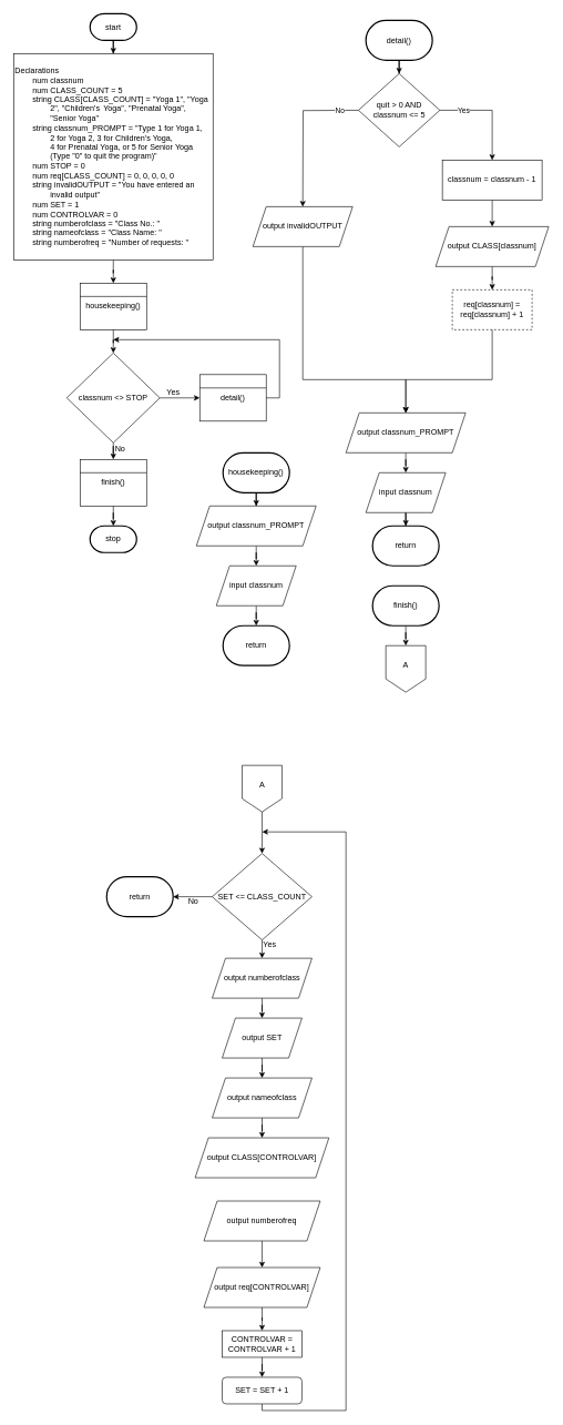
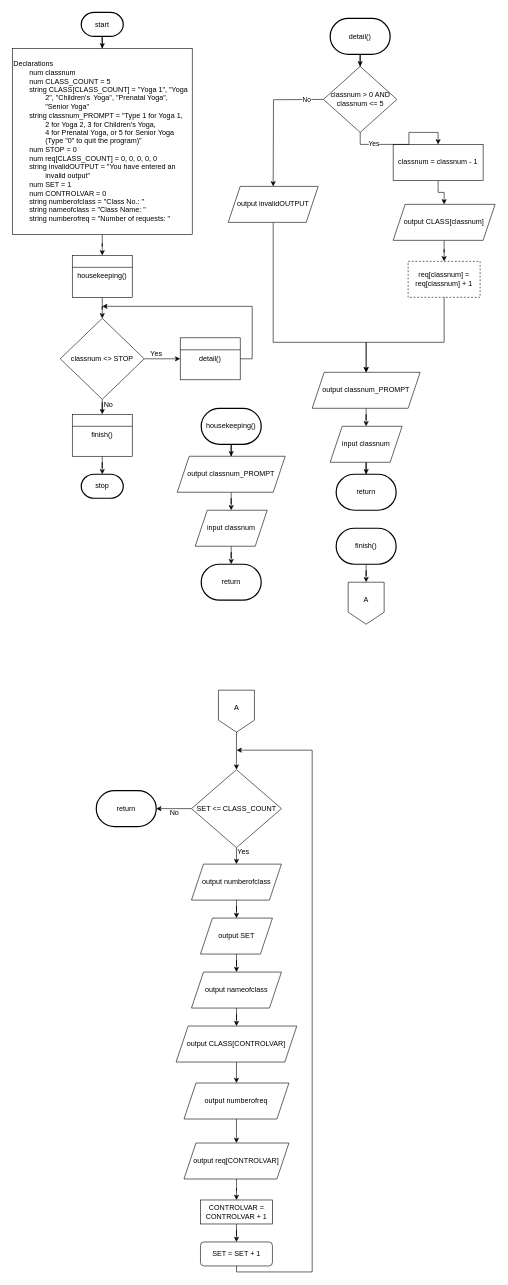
  <mxCell id="0" />
  <mxCell id="1" parent="0" />
  <mxCell id="2" style="edgeStyle=orthogonalEdgeStyle;rounded=0;orthogonalLoop=1;jettySize=auto;html=1;entryX=0.5;entryY=0;entryDx=0;entryDy=0;" edge="1" parent="1" source="3" target="5"><mxGeometry relative="1" as="geometry" /></mxCell>
  <mxCell id="3" value="start" style="strokeWidth=2;html=1;shape=mxgraph.flowchart.terminator;whiteSpace=wrap;" vertex="1" parent="1"><mxGeometry x="135" y="20" width="70" height="40" as="geometry" /></mxCell>
  <mxCell id="4" style="edgeStyle=orthogonalEdgeStyle;rounded=0;orthogonalLoop=1;jettySize=auto;html=1;entryX=0.5;entryY=0;entryDx=0;entryDy=0;" edge="1" parent="1" source="5" target="14"><mxGeometry relative="1" as="geometry" /></mxCell>
  <mxCell id="5" value="Declarations&lt;br&gt;&lt;span style=&quot;white-space: pre;&quot;&gt;&#09;&lt;/span&gt;num classnum&lt;br&gt;&lt;span style=&quot;white-space: pre;&quot;&gt;&#09;&lt;/span&gt;num CLASS_COUNT = 5&lt;br&gt;&lt;span style=&quot;white-space: pre;&quot;&gt;&#09;&lt;/span&gt;string CLASS[CLASS_COUNT] = &quot;Yoga 1&quot;, &quot;Yoga &lt;span style=&quot;white-space: pre;&quot;&gt;&#09;&lt;/span&gt;&lt;span style=&quot;white-space: pre;&quot;&gt;&#09;&lt;/span&gt;2&quot;, &quot;Children's &lt;span style=&quot;white-space: pre;&quot;&gt;&#09;&lt;/span&gt;Yoga&quot;, &quot;Prenatal Yoga&quot;, &lt;span style=&quot;white-space: pre;&quot;&gt;&#09;&lt;/span&gt;&lt;span style=&quot;white-space: pre;&quot;&gt;&#09;&lt;/span&gt;&quot;Senior Yoga&quot;&lt;br&gt;&lt;span style=&quot;white-space: pre;&quot;&gt;&#09;&lt;/span&gt;string classnum_PROMPT = &quot;Type 1 for Yoga 1, &lt;br&gt;&lt;span style=&quot;white-space: pre;&quot;&gt;&#09;&lt;/span&gt;&lt;span style=&quot;white-space: pre;&quot;&gt;&#09;&lt;/span&gt;2 for Yoga 2, 3 for Children's Yoga, &lt;br&gt;&lt;span style=&quot;white-space: pre;&quot;&gt;&#09;&lt;/span&gt;&lt;span style=&quot;white-space: pre;&quot;&gt;&#09;&lt;/span&gt;4 for Prenatal Yoga, or 5 for Senior Yoga &lt;span style=&quot;white-space: pre;&quot;&gt;&#09;&lt;/span&gt;&lt;span style=&quot;white-space: pre;&quot;&gt;&#09;&lt;/span&gt;(Type &quot;0&quot; to quit the program)&quot;&lt;br&gt;&lt;span style=&quot;white-space: pre;&quot;&gt;&#09;&lt;/span&gt;num STOP = 0&lt;br&gt;&lt;span style=&quot;white-space: pre;&quot;&gt;&#09;&lt;/span&gt;num req[CLASS_COUNT] = 0, 0, 0, 0, 0&lt;br&gt;&lt;span style=&quot;white-space: pre;&quot;&gt;&#09;&lt;/span&gt;string invalidOUTPUT = &quot;You have entered an &lt;span style=&quot;white-space: pre;&quot;&gt;&#09;&lt;/span&gt;&lt;span style=&quot;white-space: pre;&quot;&gt;&#09;&lt;/span&gt;invalid output&quot;&lt;br&gt;&lt;span style=&quot;white-space: pre;&quot;&gt;&#09;&lt;/span&gt;num SET = 1&lt;br&gt;&lt;span style=&quot;white-space: pre;&quot;&gt;&#09;&lt;/span&gt;num CONTROLVAR = 0&lt;br&gt;&lt;span style=&quot;white-space: pre;&quot;&gt;&#09;&lt;/span&gt;string numberofclass = &quot;Class No.: &quot;&lt;br&gt;&lt;span style=&quot;white-space: pre;&quot;&gt;&#09;&lt;/span&gt;string nameofclass = &quot;Class Name: &quot;&lt;br&gt;&lt;span style=&quot;white-space: pre;&quot;&gt;&#09;&lt;/span&gt;string numberofreq = &quot;Number of requests: &quot;" style="rounded=0;whiteSpace=wrap;html=1;align=left;" vertex="1" parent="1"><mxGeometry x="20" y="80" width="300" height="310" as="geometry" /></mxCell>
  <mxCell id="6" style="edgeStyle=orthogonalEdgeStyle;rounded=0;orthogonalLoop=1;jettySize=auto;html=1;entryX=0.5;entryY=0;entryDx=0;entryDy=0;entryPerimeter=0;" edge="1" parent="1" source="7" target="29"><mxGeometry relative="1" as="geometry" /></mxCell>
  <mxCell id="7" value="input classnum" style="shape=parallelogram;perimeter=parallelogramPerimeter;whiteSpace=wrap;html=1;fixedSize=1;" vertex="1" parent="1"><mxGeometry x="325" y="850" width="120" height="60" as="geometry" /></mxCell>
  <mxCell id="8" style="edgeStyle=orthogonalEdgeStyle;rounded=0;orthogonalLoop=1;jettySize=auto;html=1;entryX=0.5;entryY=0;entryDx=0;entryDy=0;" edge="1" parent="1" source="10" target="20"><mxGeometry relative="1" as="geometry" /></mxCell>
  <mxCell id="9" style="edgeStyle=orthogonalEdgeStyle;rounded=0;orthogonalLoop=1;jettySize=auto;html=1;entryX=0;entryY=0.5;entryDx=0;entryDy=0;" edge="1" parent="1" source="10" target="17"><mxGeometry relative="1" as="geometry" /></mxCell>
  <mxCell id="10" value="classnum &amp;lt;&amp;gt; STOP" style="rhombus;whiteSpace=wrap;html=1;" vertex="1" parent="1"><mxGeometry x="100" y="530" width="140" height="135" as="geometry" /></mxCell>
  <mxCell id="11" style="edgeStyle=orthogonalEdgeStyle;rounded=0;orthogonalLoop=1;jettySize=auto;html=1;entryX=0.5;entryY=0;entryDx=0;entryDy=0;" edge="1" parent="1" source="12" target="26"><mxGeometry relative="1" as="geometry" /></mxCell>
- <mxCell id="12" value="classnum = classnum - 1" style="rounded=0;whiteSpace=wrap;html=1;" vertex="1" parent="1"><mxGeometry x="665" y="240" width="150" height="60" as="geometry" /></mxCell>
+ <mxCell id="12" value="classnum = classnum - 1" style="rounded=0;whiteSpace=wrap;html=1;" vertex="1" parent="1"><mxGeometry x="655" y="240" width="150" height="60" as="geometry" /></mxCell>
  <mxCell id="13" value="" style="group" vertex="1" connectable="0" parent="1"><mxGeometry x="120" y="425" width="100" height="70" as="geometry" /></mxCell>
  <mxCell id="14" value="housekeeping()" style="rounded=0;whiteSpace=wrap;html=1;" vertex="1" parent="13"><mxGeometry width="100" height="70" as="geometry" /></mxCell>
  <mxCell id="15" value="" style="endArrow=none;html=1;rounded=0;" edge="1" parent="13"><mxGeometry width="50" height="50" relative="1" as="geometry"><mxPoint y="20" as="sourcePoint" /><mxPoint x="100" y="20" as="targetPoint" /></mxGeometry></mxCell>
  <mxCell id="16" value="" style="group" vertex="1" connectable="0" parent="1"><mxGeometry x="300" y="562.5" width="100" height="70" as="geometry" /></mxCell>
  <mxCell id="17" value="detail()" style="rounded=0;whiteSpace=wrap;html=1;" vertex="1" parent="16"><mxGeometry width="100" height="70" as="geometry" /></mxCell>
  <mxCell id="18" value="" style="endArrow=none;html=1;rounded=0;" edge="1" parent="16"><mxGeometry width="50" height="50" relative="1" as="geometry"><mxPoint y="20" as="sourcePoint" /><mxPoint x="100" y="20" as="targetPoint" /></mxGeometry></mxCell>
  <mxCell id="19" value="" style="group" vertex="1" connectable="0" parent="1"><mxGeometry x="120" y="690" width="100" height="70" as="geometry" /></mxCell>
  <mxCell id="20" value="finish()" style="rounded=0;whiteSpace=wrap;html=1;" vertex="1" parent="19"><mxGeometry width="100" height="70" as="geometry" /></mxCell>
  <mxCell id="21" value="" style="endArrow=none;html=1;rounded=0;" edge="1" parent="19"><mxGeometry width="50" height="50" relative="1" as="geometry"><mxPoint y="20" as="sourcePoint" /><mxPoint x="100" y="20" as="targetPoint" /></mxGeometry></mxCell>
  <mxCell id="22" style="edgeStyle=orthogonalEdgeStyle;rounded=0;orthogonalLoop=1;jettySize=auto;html=1;entryX=0.5;entryY=0;entryDx=0;entryDy=0;" edge="1" parent="1"><mxGeometry relative="1" as="geometry"><mxPoint x="385.059" y="790" as="sourcePoint" /><mxPoint x="385" y="810" as="targetPoint" /></mxGeometry></mxCell>
  <mxCell id="23" style="edgeStyle=orthogonalEdgeStyle;rounded=0;orthogonalLoop=1;jettySize=auto;html=1;" edge="1" parent="1" source="24" target="28"><mxGeometry relative="1" as="geometry" /></mxCell>
  <mxCell id="24" value="housekeeping()" style="strokeWidth=2;html=1;shape=mxgraph.flowchart.terminator;whiteSpace=wrap;" vertex="1" parent="1"><mxGeometry x="335" y="680" width="100" height="60" as="geometry" /></mxCell>
  <mxCell id="25" style="edgeStyle=orthogonalEdgeStyle;rounded=0;orthogonalLoop=1;jettySize=auto;html=1;entryX=0.5;entryY=0;entryDx=0;entryDy=0;" edge="1" parent="1" source="26" target="36"><mxGeometry relative="1" as="geometry" /></mxCell>
  <mxCell id="26" value="output CLASS[classnum]" style="shape=parallelogram;perimeter=parallelogramPerimeter;whiteSpace=wrap;html=1;fixedSize=1;" vertex="1" parent="1"><mxGeometry x="655" y="340" width="170" height="60" as="geometry" /></mxCell>
  <mxCell id="27" style="edgeStyle=orthogonalEdgeStyle;rounded=0;orthogonalLoop=1;jettySize=auto;html=1;entryX=0.5;entryY=0;entryDx=0;entryDy=0;" edge="1" parent="1" source="28" target="7"><mxGeometry relative="1" as="geometry" /></mxCell>
  <mxCell id="28" value="output classnum_PROMPT" style="shape=parallelogram;perimeter=parallelogramPerimeter;whiteSpace=wrap;html=1;fixedSize=1;" vertex="1" parent="1"><mxGeometry x="295" y="760" width="180" height="60" as="geometry" /></mxCell>
  <mxCell id="29" value="return" style="strokeWidth=2;html=1;shape=mxgraph.flowchart.terminator;whiteSpace=wrap;" vertex="1" parent="1"><mxGeometry x="335" y="940" width="100" height="60" as="geometry" /></mxCell>
  <mxCell id="30" style="edgeStyle=orthogonalEdgeStyle;rounded=0;orthogonalLoop=1;jettySize=auto;html=1;entryX=0.5;entryY=0;entryDx=0;entryDy=0;" edge="1" parent="1" source="31" target="41"><mxGeometry relative="1" as="geometry" /></mxCell>
  <mxCell id="31" value="detail()" style="strokeWidth=2;html=1;shape=mxgraph.flowchart.terminator;whiteSpace=wrap;" vertex="1" parent="1"><mxGeometry x="550" y="30" width="100" height="60" as="geometry" /></mxCell>
  <mxCell id="32" style="edgeStyle=orthogonalEdgeStyle;rounded=0;orthogonalLoop=1;jettySize=auto;html=1;entryX=0.5;entryY=0;entryDx=0;entryDy=0;entryPerimeter=0;" edge="1" parent="1" source="33" target="44"><mxGeometry relative="1" as="geometry" /></mxCell>
  <mxCell id="33" value="input classnum" style="shape=parallelogram;perimeter=parallelogramPerimeter;whiteSpace=wrap;html=1;fixedSize=1;" vertex="1" parent="1"><mxGeometry x="550" y="710" width="120" height="60" as="geometry" /></mxCell>
  <mxCell id="34" style="edgeStyle=orthogonalEdgeStyle;rounded=0;orthogonalLoop=1;jettySize=auto;html=1;entryX=0.5;entryY=0;entryDx=0;entryDy=0;" edge="1" parent="1" source="35" target="33"><mxGeometry relative="1" as="geometry" /></mxCell>
  <mxCell id="35" value="output classnum_PROMPT" style="shape=parallelogram;perimeter=parallelogramPerimeter;whiteSpace=wrap;html=1;fixedSize=1;" vertex="1" parent="1"><mxGeometry x="520" y="620" width="180" height="60" as="geometry" /></mxCell>
  <mxCell id="36" value="req[classnum] = req[classnum] + 1" style="rounded=0;whiteSpace=wrap;html=1;dashed=1;" vertex="1" parent="1"><mxGeometry x="680" y="435" width="120" height="60" as="geometry" /></mxCell>
  <mxCell id="37" style="edgeStyle=orthogonalEdgeStyle;rounded=0;orthogonalLoop=1;jettySize=auto;html=1;entryX=0.5;entryY=0;entryDx=0;entryDy=0;" edge="1" parent="1"><mxGeometry relative="1" as="geometry"><mxPoint x="538.753" y="165.011" as="sourcePoint" /><mxPoint x="454.99" y="310" as="targetPoint" /></mxGeometry></mxCell>
  <mxCell id="38" value="No" style="edgeLabel;html=1;align=center;verticalAlign=middle;resizable=0;points=[];" vertex="1" connectable="0" parent="37"><mxGeometry x="-0.774" relative="1" as="geometry"><mxPoint x="-2" y="-1" as="offset" /></mxGeometry></mxCell>
  <mxCell id="39" style="edgeStyle=orthogonalEdgeStyle;rounded=0;orthogonalLoop=1;jettySize=auto;html=1;entryX=0.5;entryY=0;entryDx=0;entryDy=0;" edge="1" parent="1" source="41" target="12"><mxGeometry relative="1" as="geometry"><mxPoint x="750" y="165" as="targetPoint" /></mxGeometry></mxCell>
  <mxCell id="40" value="Yes" style="edgeLabel;html=1;align=center;verticalAlign=middle;resizable=0;points=[];" vertex="1" connectable="0" parent="39"><mxGeometry x="-0.599" y="1" relative="1" as="geometry"><mxPoint x="4" as="offset" /></mxGeometry></mxCell>
- <mxCell id="41" value="quit &amp;gt; 0 AND classnum &amp;lt;= 5" style="rhombus;whiteSpace=wrap;html=1;" vertex="1" parent="1"><mxGeometry x="538.75" y="110" width="122.5" height="110" as="geometry" /></mxCell>
+ <mxCell id="41" value="classnum &amp;gt; 0 AND classnum &amp;lt;= 5" style="rhombus;whiteSpace=wrap;html=1;" vertex="1" parent="1"><mxGeometry x="538.75" y="110" width="122.5" height="110" as="geometry" /></mxCell>
  <mxCell id="42" style="edgeStyle=orthogonalEdgeStyle;rounded=0;orthogonalLoop=1;jettySize=auto;html=1;entryX=0.5;entryY=0;entryDx=0;entryDy=0;" edge="1" parent="1" source="43" target="35"><mxGeometry relative="1" as="geometry"><Array as="points"><mxPoint x="455" y="570" /><mxPoint x="610" y="570" /></Array></mxGeometry></mxCell>
  <mxCell id="43" value="output invalidOUTPUT" style="shape=parallelogram;perimeter=parallelogramPerimeter;whiteSpace=wrap;html=1;fixedSize=1;" vertex="1" parent="1"><mxGeometry x="380" y="310" width="150" height="60" as="geometry" /></mxCell>
  <mxCell id="44" value="return" style="strokeWidth=2;html=1;shape=mxgraph.flowchart.terminator;whiteSpace=wrap;" vertex="1" parent="1"><mxGeometry x="560" y="790" width="100" height="60" as="geometry" /></mxCell>
  <mxCell id="45" style="edgeStyle=orthogonalEdgeStyle;rounded=0;orthogonalLoop=1;jettySize=auto;html=1;entryX=0.5;entryY=0;entryDx=0;entryDy=0;" edge="1" parent="1" source="14" target="10"><mxGeometry relative="1" as="geometry" /></mxCell>
  <mxCell id="46" style="edgeStyle=orthogonalEdgeStyle;rounded=0;orthogonalLoop=1;jettySize=auto;html=1;" edge="1" parent="1" source="17"><mxGeometry relative="1" as="geometry"><mxPoint x="170" y="510" as="targetPoint" /><Array as="points"><mxPoint x="420" y="598" /><mxPoint x="420" y="510" /></Array></mxGeometry></mxCell>
  <mxCell id="47" style="edgeStyle=orthogonalEdgeStyle;rounded=0;orthogonalLoop=1;jettySize=auto;html=1;entryX=0.5;entryY=0;entryDx=0;entryDy=0;" edge="1" parent="1" source="48" target="59"><mxGeometry relative="1" as="geometry" /></mxCell>
  <mxCell id="48" value="finish()" style="strokeWidth=2;html=1;shape=mxgraph.flowchart.terminator;whiteSpace=wrap;" vertex="1" parent="1"><mxGeometry x="560" y="880" width="100" height="60" as="geometry" /></mxCell>
  <mxCell id="49" style="edgeStyle=orthogonalEdgeStyle;rounded=0;orthogonalLoop=1;jettySize=auto;html=1;entryX=0.5;entryY=0;entryDx=0;entryDy=0;" edge="1" parent="1" source="51"><mxGeometry relative="1" as="geometry"><mxPoint x="393.75" y="1440" as="targetPoint" /></mxGeometry></mxCell>
  <mxCell id="50" style="edgeStyle=orthogonalEdgeStyle;rounded=0;orthogonalLoop=1;jettySize=auto;html=1;entryX=1;entryY=0.5;entryDx=0;entryDy=0;entryPerimeter=0;" edge="1" parent="1" source="51" target="77"><mxGeometry relative="1" as="geometry" /></mxCell>
  <mxCell id="51" value="SET &amp;lt;= CLASS_COUNT" style="rhombus;whiteSpace=wrap;html=1;" vertex="1" parent="1"><mxGeometry x="318.75" y="1282.5" width="150" height="130" as="geometry" /></mxCell>
  <mxCell id="52" value="Yes" style="text;html=1;align=center;verticalAlign=middle;resizable=0;points=[];autosize=1;strokeColor=none;fillColor=none;" vertex="1" parent="1"><mxGeometry x="240" y="575" width="40" height="30" as="geometry" /></mxCell>
  <mxCell id="53" value="No" style="text;html=1;align=center;verticalAlign=middle;resizable=0;points=[];autosize=1;strokeColor=none;fillColor=none;" vertex="1" parent="1"><mxGeometry x="160" y="660" width="40" height="30" as="geometry" /></mxCell>
  <mxCell id="54" style="edgeStyle=orthogonalEdgeStyle;rounded=0;orthogonalLoop=1;jettySize=auto;html=1;entryX=0.5;entryY=0;entryDx=0;entryDy=0;" edge="1" parent="1" source="55" target="69"><mxGeometry relative="1" as="geometry" /></mxCell>
  <mxCell id="55" value="output SET" style="shape=parallelogram;perimeter=parallelogramPerimeter;whiteSpace=wrap;html=1;fixedSize=1;" vertex="1" parent="1"><mxGeometry x="333.75" y="1530" width="120" height="60" as="geometry" /></mxCell>
  <mxCell id="56" value="stop" style="strokeWidth=2;html=1;shape=mxgraph.flowchart.terminator;whiteSpace=wrap;" vertex="1" parent="1"><mxGeometry x="135" y="790" width="70" height="40" as="geometry" /></mxCell>
  <mxCell id="57" style="edgeStyle=orthogonalEdgeStyle;rounded=0;orthogonalLoop=1;jettySize=auto;html=1;entryX=0.5;entryY=0;entryDx=0;entryDy=0;entryPerimeter=0;" edge="1" parent="1" source="20" target="56"><mxGeometry relative="1" as="geometry" /></mxCell>
  <mxCell id="58" value="" style="group" vertex="1" connectable="0" parent="1"><mxGeometry x="580" y="970" width="60" height="70" as="geometry" /></mxCell>
  <mxCell id="59" value="" style="verticalLabelPosition=bottom;verticalAlign=top;html=1;shape=offPageConnector;rounded=0;size=0.286;" vertex="1" parent="58"><mxGeometry width="60" height="70" as="geometry" /></mxCell>
  <mxCell id="60" value="A" style="text;html=1;strokeColor=none;fillColor=none;align=center;verticalAlign=middle;whiteSpace=wrap;rounded=0;" vertex="1" parent="58"><mxGeometry y="10" width="60" height="40" as="geometry" /></mxCell>
  <mxCell id="61" value="" style="group" vertex="1" connectable="0" parent="1"><mxGeometry x="363.75" y="1150" width="60" height="70" as="geometry" /></mxCell>
  <mxCell id="62" value="" style="verticalLabelPosition=bottom;verticalAlign=top;html=1;shape=offPageConnector;rounded=0;size=0.286;" vertex="1" parent="61"><mxGeometry width="60" height="70" as="geometry" /></mxCell>
  <mxCell id="63" value="A" style="text;html=1;strokeColor=none;fillColor=none;align=center;verticalAlign=middle;whiteSpace=wrap;rounded=0;" vertex="1" parent="61"><mxGeometry y="10" width="60" height="40" as="geometry" /></mxCell>
  <mxCell id="64" style="edgeStyle=orthogonalEdgeStyle;rounded=0;orthogonalLoop=1;jettySize=auto;html=1;entryX=0.5;entryY=0;entryDx=0;entryDy=0;" edge="1" parent="1" source="65" target="55"><mxGeometry relative="1" as="geometry" /></mxCell>
  <mxCell id="65" value="output numberofclass" style="shape=parallelogram;perimeter=parallelogramPerimeter;whiteSpace=wrap;html=1;fixedSize=1;" vertex="1" parent="1"><mxGeometry x="318.75" y="1440" width="150" height="60" as="geometry" /></mxCell>
+ <mxCell id="66" style="edgeStyle=orthogonalEdgeStyle;rounded=0;orthogonalLoop=1;jettySize=auto;html=1;entryX=0.5;entryY=0;entryDx=0;entryDy=0;" edge="1" parent="1" source="67" target="71"><mxGeometry relative="1" as="geometry" /></mxCell>
  <mxCell id="67" value="output CLASS[CONTROLVAR]" style="shape=parallelogram;perimeter=parallelogramPerimeter;whiteSpace=wrap;html=1;fixedSize=1;" vertex="1" parent="1"><mxGeometry x="293.13" y="1710" width="201.25" height="60" as="geometry" /></mxCell>
  <mxCell id="68" style="edgeStyle=orthogonalEdgeStyle;rounded=0;orthogonalLoop=1;jettySize=auto;html=1;entryX=0.5;entryY=0;entryDx=0;entryDy=0;" edge="1" parent="1" source="69" target="67"><mxGeometry relative="1" as="geometry" /></mxCell>
  <mxCell id="69" value="output nameofclass" style="shape=parallelogram;perimeter=parallelogramPerimeter;whiteSpace=wrap;html=1;fixedSize=1;" vertex="1" parent="1"><mxGeometry x="318.75" y="1620" width="150" height="60" as="geometry" /></mxCell>
  <mxCell id="70" style="edgeStyle=orthogonalEdgeStyle;rounded=0;orthogonalLoop=1;jettySize=auto;html=1;entryX=0.5;entryY=0;entryDx=0;entryDy=0;" edge="1" parent="1" source="71" target="73"><mxGeometry relative="1" as="geometry" /></mxCell>
  <mxCell id="71" value="output numberofreq" style="shape=parallelogram;perimeter=parallelogramPerimeter;whiteSpace=wrap;html=1;fixedSize=1;" vertex="1" parent="1"><mxGeometry x="306.25" y="1805" width="175" height="60" as="geometry" /></mxCell>
  <mxCell id="72" style="edgeStyle=orthogonalEdgeStyle;rounded=0;orthogonalLoop=1;jettySize=auto;html=1;entryX=0.5;entryY=0;entryDx=0;entryDy=0;" edge="1" parent="1" source="73" target="75"><mxGeometry relative="1" as="geometry" /></mxCell>
  <mxCell id="73" value="output req[CONTROLVAR]" style="shape=parallelogram;perimeter=parallelogramPerimeter;whiteSpace=wrap;html=1;fixedSize=1;" vertex="1" parent="1"><mxGeometry x="306.25" y="1905" width="175" height="60" as="geometry" /></mxCell>
  <mxCell id="74" style="edgeStyle=orthogonalEdgeStyle;rounded=0;orthogonalLoop=1;jettySize=auto;html=1;entryX=0.5;entryY=0;entryDx=0;entryDy=0;" edge="1" parent="1" source="75" target="80"><mxGeometry relative="1" as="geometry" /></mxCell>
  <mxCell id="75" value="CONTROLVAR = CONTROLVAR + 1" style="rounded=0;whiteSpace=wrap;html=1;" vertex="1" parent="1"><mxGeometry x="333.75" y="2000" width="120" height="40" as="geometry" /></mxCell>
  <mxCell id="76" value="Yes" style="text;html=1;align=center;verticalAlign=middle;resizable=0;points=[];autosize=1;strokeColor=none;fillColor=none;" vertex="1" parent="1"><mxGeometry x="385" y="1405" width="40" height="30" as="geometry" /></mxCell>
  <mxCell id="77" value="return" style="strokeWidth=2;html=1;shape=mxgraph.flowchart.terminator;whiteSpace=wrap;" vertex="1" parent="1"><mxGeometry x="160" y="1317.5" width="100" height="60" as="geometry" /></mxCell>
  <mxCell id="78" value="No" style="text;html=1;align=center;verticalAlign=middle;resizable=0;points=[];autosize=1;strokeColor=none;fillColor=none;" vertex="1" parent="1"><mxGeometry x="270" y="1340" width="40" height="30" as="geometry" /></mxCell>
  <mxCell id="79" style="edgeStyle=orthogonalEdgeStyle;rounded=0;orthogonalLoop=1;jettySize=auto;html=1;" edge="1" parent="1" source="80"><mxGeometry relative="1" as="geometry"><mxPoint x="394" y="1250" as="targetPoint" /><Array as="points"><mxPoint x="394" y="2120" /><mxPoint x="520" y="2120" /><mxPoint x="520" y="1250" /></Array></mxGeometry></mxCell>
  <mxCell id="80" value="SET = SET + 1" style="whiteSpace=wrap;html=1;rounded=1;" vertex="1" parent="1"><mxGeometry x="333.75" y="2070" width="120" height="40" as="geometry" /></mxCell>
  <mxCell id="81" style="edgeStyle=orthogonalEdgeStyle;rounded=0;orthogonalLoop=1;jettySize=auto;html=1;entryX=0.5;entryY=0;entryDx=0;entryDy=0;" edge="1" parent="1" source="62" target="51"><mxGeometry relative="1" as="geometry" /></mxCell>
  <mxCell id="82" style="edgeStyle=orthogonalEdgeStyle;rounded=0;orthogonalLoop=1;jettySize=auto;html=1;exitX=0.5;exitY=1;exitDx=0;exitDy=0;" edge="1" parent="1" source="36"><mxGeometry relative="1" as="geometry"><mxPoint x="740" y="540" as="sourcePoint" /><mxPoint x="610" y="620" as="targetPoint" /><Array as="points"><mxPoint x="740" y="570" /><mxPoint x="610" y="570" /></Array></mxGeometry></mxCell>
